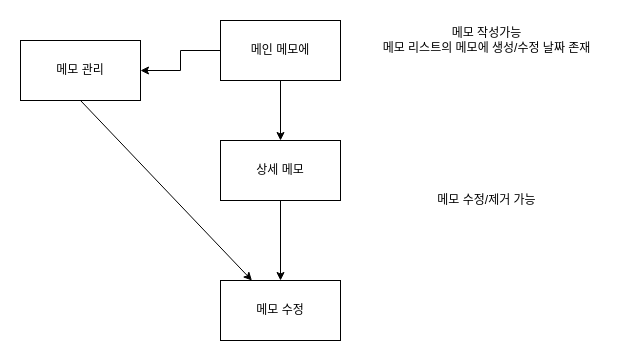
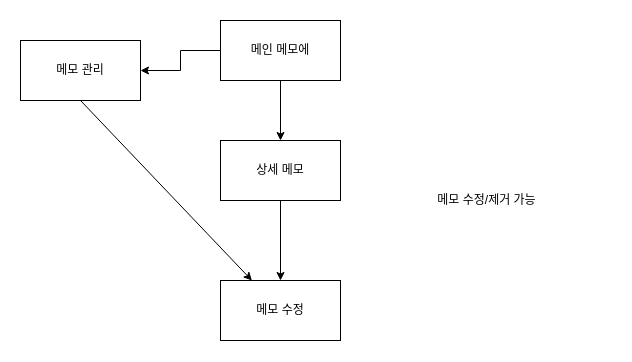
  <mxCell id="0" />
  <mxCell id="1" parent="0" />
  <mxCell id="2" style="edgeStyle=orthogonalEdgeStyle;rounded=0;orthogonalLoop=1;jettySize=auto;html=1;" parent="1" source="4" target="7" edge="1"><mxGeometry relative="1" as="geometry"><mxPoint x="280" y="200" as="targetPoint" /></mxGeometry></mxCell>
  <mxCell id="3" value="" style="edgeStyle=orthogonalEdgeStyle;rounded=0;orthogonalLoop=1;jettySize=auto;html=1;" parent="1" source="4" target="5" edge="1"><mxGeometry relative="1" as="geometry" /></mxCell>
  <mxCell id="4" value="메인 메모에" style="rounded=0;whiteSpace=wrap;html=1;" parent="1" vertex="1"><mxGeometry x="220" y="20" width="120" height="60" as="geometry" /></mxCell>
  <mxCell id="5" value="메모 관리" style="rounded=0;whiteSpace=wrap;html=1;" parent="1" vertex="1"><mxGeometry x="20" y="40" width="120" height="60" as="geometry" /></mxCell>
  <mxCell id="6" value="" style="edgeStyle=orthogonalEdgeStyle;rounded=0;orthogonalLoop=1;jettySize=auto;html=1;" parent="1" source="7" target="8" edge="1"><mxGeometry relative="1" as="geometry" /></mxCell>
  <mxCell id="7" value="상세 메모" style="rounded=0;whiteSpace=wrap;html=1;" parent="1" vertex="1"><mxGeometry x="220" y="140" width="120" height="60" as="geometry" /></mxCell>
  <mxCell id="8" value="메모 수정" style="rounded=0;whiteSpace=wrap;html=1;" parent="1" vertex="1"><mxGeometry x="220" y="280" width="120" height="60" as="geometry" /></mxCell>
- <mxCell id="9" value="메모 작성가능&lt;br&gt;메모 리스트의 메모에 생성/수정 날짜 존재&lt;br&gt;" style="text;html=1;strokeColor=none;fillColor=none;align=center;verticalAlign=middle;whiteSpace=wrap;rounded=0;" parent="1" vertex="1"><mxGeometry x="363" y="30" width="247" height="20" as="geometry" /></mxCell>
  <mxCell id="10" value="메모 수정/제거 가능" style="text;html=1;strokeColor=none;fillColor=none;align=center;verticalAlign=middle;whiteSpace=wrap;rounded=0;" parent="1" vertex="1"><mxGeometry x="363" y="190" width="247" height="20" as="geometry" /></mxCell>
  <mxCell id="11" value="" style="endArrow=classic;html=1;exitX=0.5;exitY=1;exitDx=0;exitDy=0;" parent="1" source="5" target="8" edge="1"><mxGeometry width="50" height="50" relative="1" as="geometry"><mxPoint x="20" y="400" as="sourcePoint" /><mxPoint x="70" y="350" as="targetPoint" /></mxGeometry></mxCell>
